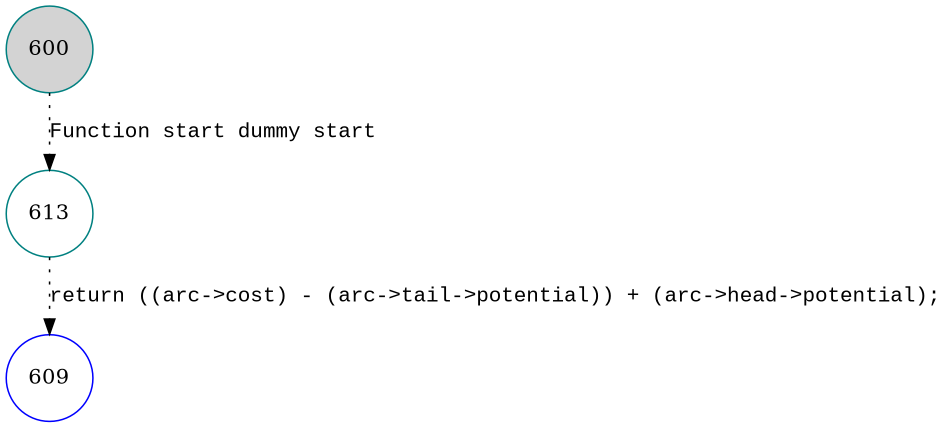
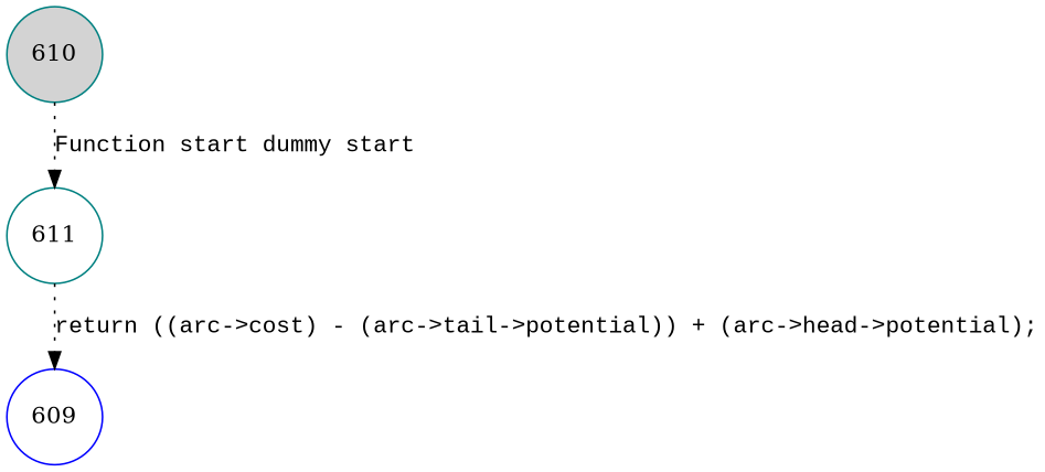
  digraph {
    node [color=teal fillcolor=white shape=circle style=filled]
    edge [fontname="Courier New" style=dotted]
-   610 [fillcolor=lightgrey label=600]
-   611 [label=613]
+   610 [fillcolor=lightgrey]
+   611
    609 [color=blue]
    610 -> 611 [label="Function start dummy start"]
    611 -> 609 [label="return ((arc->cost) - (arc->tail->potential)) + (arc->head->potential);"]
  }
